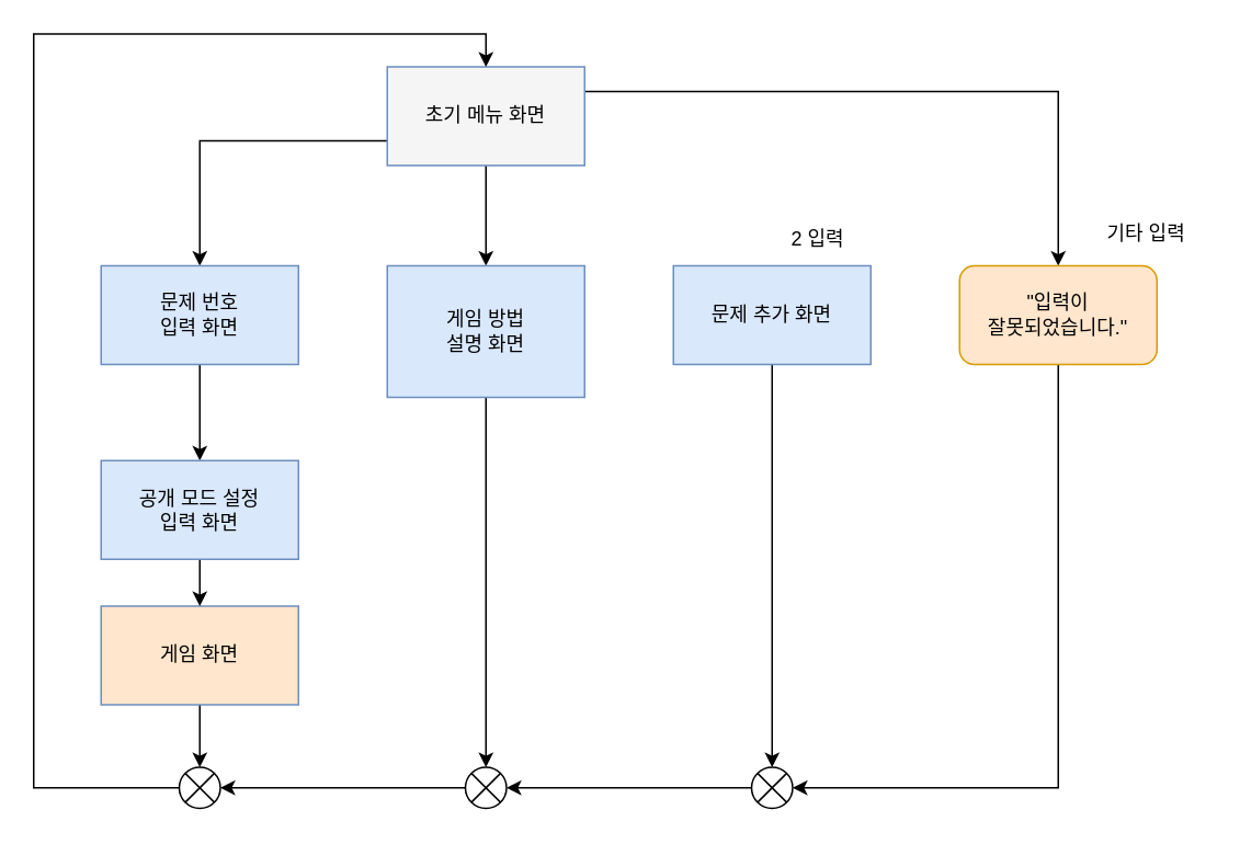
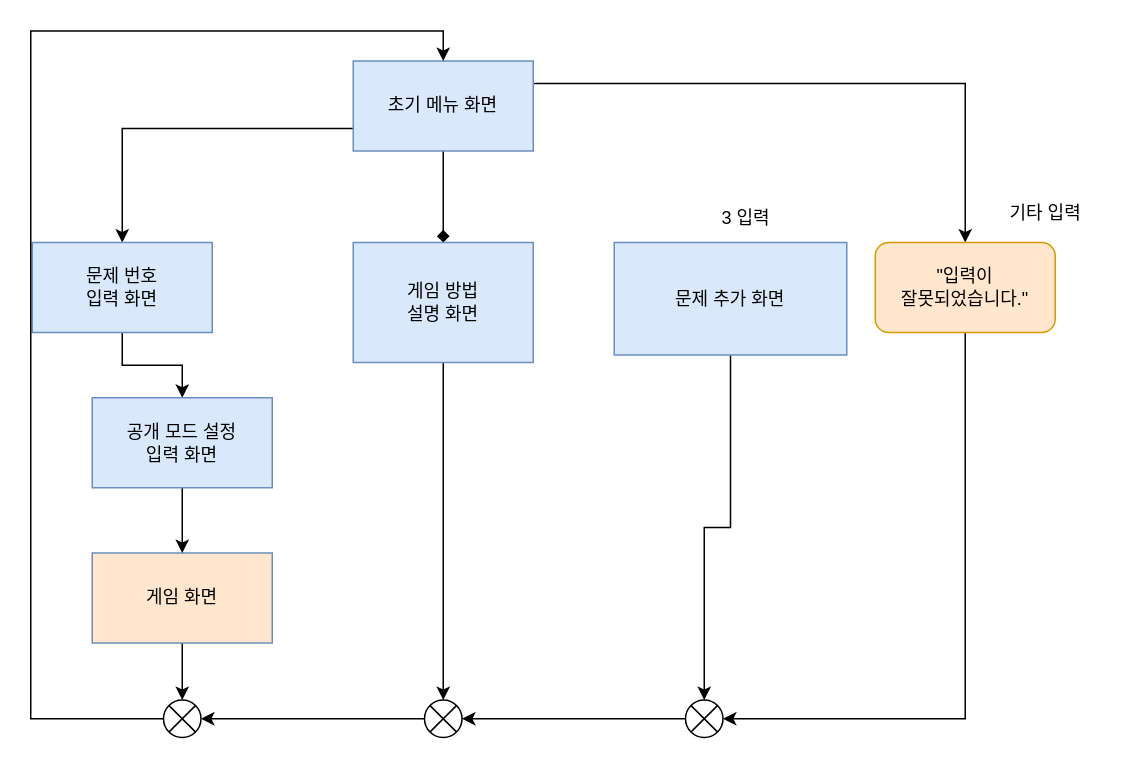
  <mxCell id="0" />
  <mxCell id="1" parent="0" />
- <mxCell id="2" style="edgeStyle=orthogonalEdgeStyle;rounded=0;orthogonalLoop=1;jettySize=auto;html=1;exitX=0.5;exitY=1;exitDx=0;exitDy=0;entryX=0.5;entryY=0;entryDx=0;entryDy=0;" parent="1" source="5" target="11" edge="1"><mxGeometry relative="1" as="geometry" /></mxCell>
+ <mxCell id="2" style="edgeStyle=orthogonalEdgeStyle;rounded=0;orthogonalLoop=1;jettySize=auto;html=1;exitX=0.5;exitY=1;exitDx=0;exitDy=0;entryX=0.5;entryY=0;entryDx=0;entryDy=0;endArrow=diamond;" parent="1" source="5" target="11" edge="1"><mxGeometry relative="1" as="geometry" /></mxCell>
  <mxCell id="3" style="edgeStyle=orthogonalEdgeStyle;rounded=0;orthogonalLoop=1;jettySize=auto;html=1;exitX=0;exitY=0.75;exitDx=0;exitDy=0;entryX=0.5;entryY=0;entryDx=0;entryDy=0;" parent="1" source="5" target="7" edge="1"><mxGeometry relative="1" as="geometry" /></mxCell>
  <mxCell id="4" style="edgeStyle=orthogonalEdgeStyle;rounded=0;orthogonalLoop=1;jettySize=auto;html=1;exitX=1;exitY=0.25;exitDx=0;exitDy=0;entryX=0.5;entryY=0;entryDx=0;entryDy=0;" parent="1" source="5" target="16" edge="1"><mxGeometry relative="1" as="geometry" /></mxCell>
- <mxCell id="5" value="초기 메뉴 화면" style="rounded=0;whiteSpace=wrap;html=1;fillColor=#f5f5f5;strokeColor=#6c8ebf;" parent="1" vertex="1"><mxGeometry x="235" y="40" width="120" height="60" as="geometry" /></mxCell>
+ <mxCell id="5" value="초기 메뉴 화면" style="rounded=0;whiteSpace=wrap;html=1;fillColor=#dae8fc;strokeColor=#6c8ebf;" parent="1" vertex="1"><mxGeometry x="235" y="40" width="120" height="60" as="geometry" /></mxCell>
  <mxCell id="6" style="edgeStyle=orthogonalEdgeStyle;rounded=0;orthogonalLoop=1;jettySize=auto;html=1;exitX=0.5;exitY=1;exitDx=0;exitDy=0;" parent="1" source="7" target="19" edge="1"><mxGeometry relative="1" as="geometry" /></mxCell>
- <mxCell id="7" value="문제 번호&lt;br&gt;입력 화면" style="rounded=0;whiteSpace=wrap;html=1;fillColor=#dae8fc;strokeColor=#6c8ebf;" parent="1" vertex="1"><mxGeometry x="61" y="161" width="120" height="60" as="geometry" /></mxCell>
+ <mxCell id="7" value="문제 번호&lt;br&gt;입력 화면" style="rounded=0;whiteSpace=wrap;html=1;fillColor=#dae8fc;strokeColor=#6c8ebf;" parent="1" vertex="1"><mxGeometry x="21" y="161" width="120" height="60" as="geometry" /></mxCell>
  <mxCell id="8" style="edgeStyle=orthogonalEdgeStyle;rounded=0;orthogonalLoop=1;jettySize=auto;html=1;exitX=0.5;exitY=1;exitDx=0;exitDy=0;entryX=0.5;entryY=0;entryDx=0;entryDy=0;entryPerimeter=0;" parent="1" source="9" target="21" edge="1"><mxGeometry relative="1" as="geometry" /></mxCell>
  <mxCell id="9" value="게임 화면" style="rounded=0;whiteSpace=wrap;html=1;fillColor=#ffe6cc;strokeColor=#6c8ebf;" parent="1" vertex="1"><mxGeometry x="61" y="368" width="120" height="60" as="geometry" /></mxCell>
  <mxCell id="10" style="edgeStyle=orthogonalEdgeStyle;rounded=0;orthogonalLoop=1;jettySize=auto;html=1;exitX=0.5;exitY=1;exitDx=0;exitDy=0;entryX=0.5;entryY=0;entryDx=0;entryDy=0;entryPerimeter=0;" parent="1" source="11" target="25" edge="1"><mxGeometry relative="1" as="geometry" /></mxCell>
  <mxCell id="11" value="게임 방법&lt;br&gt;설명 화면" style="rounded=0;whiteSpace=wrap;html=1;fillColor=#dae8fc;strokeColor=#6c8ebf;" parent="1" vertex="1"><mxGeometry x="235" y="161" width="120" height="80" as="geometry" /></mxCell>
  <mxCell id="12" style="edgeStyle=orthogonalEdgeStyle;rounded=0;orthogonalLoop=1;jettySize=auto;html=1;exitX=0.5;exitY=1;exitDx=0;exitDy=0;entryX=0.5;entryY=0;entryDx=0;entryDy=0;entryPerimeter=0;" parent="1" source="13" target="23" edge="1"><mxGeometry relative="1" as="geometry" /></mxCell>
- <mxCell id="13" value="문제 추가 화면" style="rounded=0;whiteSpace=wrap;html=1;fillColor=#dae8fc;strokeColor=#6c8ebf;" parent="1" vertex="1"><mxGeometry x="409" y="161" width="120" height="60" as="geometry" /></mxCell>
- <mxCell id="14" value="2 입력" style="text;html=1;resizable=0;points=[];autosize=1;align=left;verticalAlign=top;spacingTop=-4;" parent="1" vertex="1"><mxGeometry x="478.5" y="135" width="44" height="14" as="geometry" /></mxCell>
+ <mxCell id="13" value="문제 추가 화면" style="rounded=0;whiteSpace=wrap;html=1;fillColor=#dae8fc;strokeColor=#6c8ebf;" parent="1" vertex="1"><mxGeometry x="409" y="161" width="155" height="75" as="geometry" /></mxCell>
+ <mxCell id="14" value="3 입력" style="text;html=1;resizable=0;points=[];autosize=1;align=left;verticalAlign=top;spacingTop=-4;" parent="1" vertex="1"><mxGeometry x="478.5" y="135" width="44" height="14" as="geometry" /></mxCell>
  <mxCell id="15" style="edgeStyle=orthogonalEdgeStyle;rounded=0;orthogonalLoop=1;jettySize=auto;html=1;exitX=0.5;exitY=1;exitDx=0;exitDy=0;entryX=1;entryY=0.5;entryDx=0;entryDy=0;entryPerimeter=0;" parent="1" source="16" target="23" edge="1"><mxGeometry relative="1" as="geometry" /></mxCell>
  <mxCell id="16" value="&quot;입력이&lt;br&gt;잘못되었습니다.&quot;" style="rounded=1;whiteSpace=wrap;html=1;fillColor=#ffe6cc;align=center;strokeColor=#d79b00;" parent="1" vertex="1"><mxGeometry x="583" y="161" width="120" height="60" as="geometry" /></mxCell>
  <mxCell id="17" value="기타 입력" style="text;html=1;resizable=0;points=[];autosize=1;align=left;verticalAlign=top;spacingTop=-4;" parent="1" vertex="1"><mxGeometry x="670.5" y="132" width="61" height="14" as="geometry" /></mxCell>
  <mxCell id="18" style="edgeStyle=orthogonalEdgeStyle;rounded=0;orthogonalLoop=1;jettySize=auto;html=1;exitX=0.5;exitY=1;exitDx=0;exitDy=0;" parent="1" source="19" target="9" edge="1"><mxGeometry relative="1" as="geometry" /></mxCell>
- <mxCell id="19" value="공개 모드 설정&lt;br&gt;입력 화면" style="rounded=0;whiteSpace=wrap;html=1;fillColor=#dae8fc;strokeColor=#6c8ebf;" parent="1" vertex="1"><mxGeometry x="61" y="279.5" width="120" height="60" as="geometry" /></mxCell>
+ <mxCell id="19" value="공개 모드 설정&lt;br&gt;입력 화면" style="rounded=0;whiteSpace=wrap;html=1;fillColor=#dae8fc;strokeColor=#6c8ebf;" parent="1" vertex="1"><mxGeometry x="61" y="264.5" width="120" height="60" as="geometry" /></mxCell>
  <mxCell id="20" style="edgeStyle=orthogonalEdgeStyle;rounded=0;orthogonalLoop=1;jettySize=auto;html=1;exitX=0;exitY=0.5;exitDx=0;exitDy=0;exitPerimeter=0;entryX=0.5;entryY=0;entryDx=0;entryDy=0;" parent="1" source="21" target="5" edge="1"><mxGeometry relative="1" as="geometry"><Array as="points"><mxPoint x="20" y="479" /><mxPoint x="20" y="20" /><mxPoint x="295" y="20" /></Array></mxGeometry></mxCell>
  <mxCell id="21" value="" style="verticalLabelPosition=bottom;verticalAlign=top;html=1;shape=mxgraph.flowchart.or;" parent="1" vertex="1"><mxGeometry x="108.5" y="466" width="25" height="25" as="geometry" /></mxCell>
  <mxCell id="22" style="edgeStyle=orthogonalEdgeStyle;rounded=0;orthogonalLoop=1;jettySize=auto;html=1;exitX=0;exitY=0.5;exitDx=0;exitDy=0;exitPerimeter=0;entryX=1;entryY=0.5;entryDx=0;entryDy=0;entryPerimeter=0;" parent="1" source="23" target="25" edge="1"><mxGeometry relative="1" as="geometry" /></mxCell>
  <mxCell id="23" value="" style="verticalLabelPosition=bottom;verticalAlign=top;html=1;shape=mxgraph.flowchart.or;" parent="1" vertex="1"><mxGeometry x="456.5" y="466" width="25" height="25" as="geometry" /></mxCell>
  <mxCell id="24" style="edgeStyle=orthogonalEdgeStyle;rounded=0;orthogonalLoop=1;jettySize=auto;html=1;exitX=0;exitY=0.5;exitDx=0;exitDy=0;exitPerimeter=0;entryX=1;entryY=0.5;entryDx=0;entryDy=0;entryPerimeter=0;" parent="1" source="25" target="21" edge="1"><mxGeometry relative="1" as="geometry" /></mxCell>
  <mxCell id="25" value="" style="verticalLabelPosition=bottom;verticalAlign=top;html=1;shape=mxgraph.flowchart.or;" parent="1" vertex="1"><mxGeometry x="282.5" y="466" width="25" height="25" as="geometry" /></mxCell>
